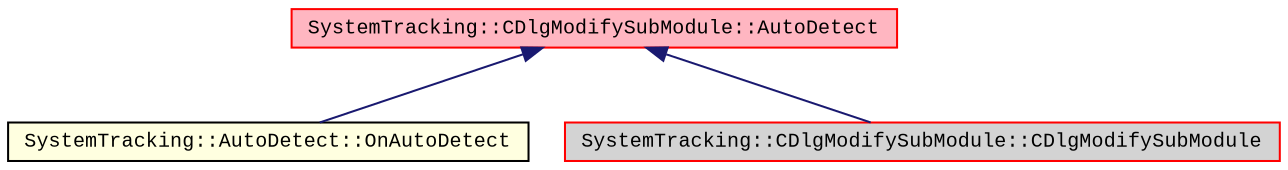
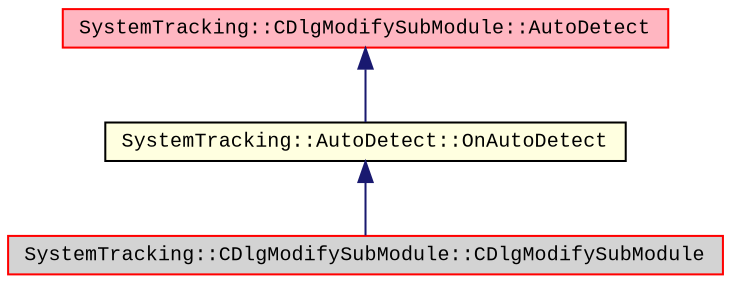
  digraph {
    fontname="Liberation Mono"
    rankdir=TB
    node [color=red fontname="Liberation Mono" fontsize=10 shape=record style=filled]
    edge [color=midnightblue dir=back fontname="Liberation Mono" fontsize=10 labelfontname=FreeSans labelfontsize=10 style=solid]
    n1 [fillcolor=lightpink fontcolor=black height=0.2 label="SystemTracking::CDlgModifySubModule::AutoDetect" width=0.4]
    n2 [color=black fillcolor=lightyellow height=0.2 label="SystemTracking::AutoDetect::OnAutoDetect" width=0.4]
    n3 [fillcolor=lightgrey height=0.2 label="SystemTracking::CDlgModifySubModule::CDlgModifySubModule" width=0.4]
    n1 -> n2
-   n1 -> n3
+   n2 -> n3
  }
